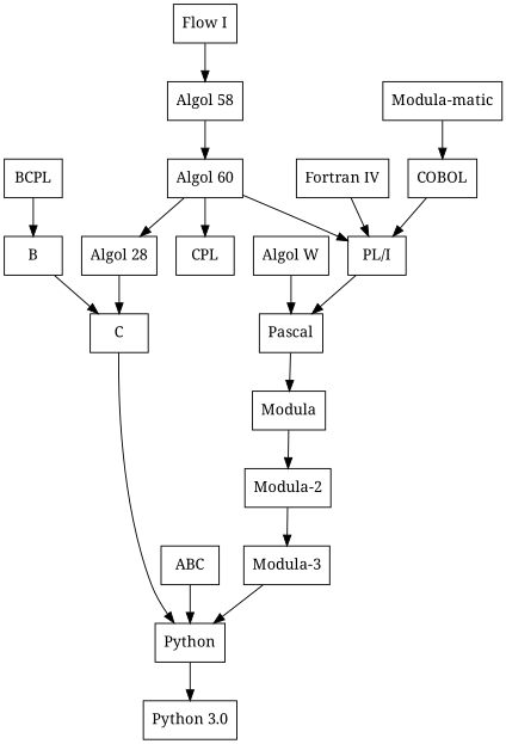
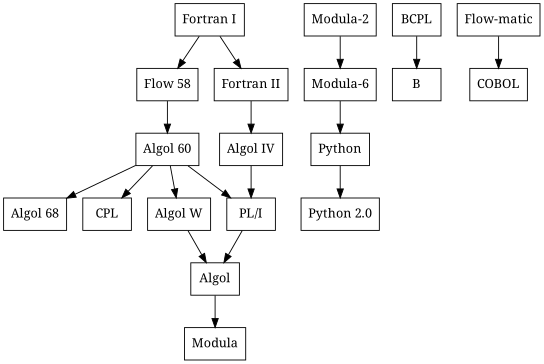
  digraph {
    fontname="Noto Serif"
    node [fontname="Noto Serif" shape=box]
    edge [fontname="Noto Serif"]
-   "Fortran I" [label="Flow I"]
-   "Algol 58"
+   "Fortran I"
+   "Algol 58" [label="Flow 58"]
+   "Fortran II"
    "Algol 60"
-   "Fortran IV"
-   "Algol 68" [label="Algol 28"]
+   "Fortran IV" [label="Algol IV"]
+   "Algol 68"
    CPL
    "PL/I"
    "Algol W"
-   C
-   Pascal
+   Pascal [label=Algol]
    Python
-   "Python 2.0" [label="Python 3.0"]
+   "Python 2.0"
    BCPL
    B
-   ABC
-   "Flow-matic" [label="Modula-matic"]
+   "Flow-matic"
    COBOL
    Modula
    "Modula-2"
-   "Modula-3"
+   "Modula-3" [label="Modula-6"]
    "Fortran I" -> "Algol 58"
+   "Fortran I" -> "Fortran II"
    "Algol 58" -> "Algol 60"
+   "Fortran II" -> "Fortran IV"
    "Algol 60" -> "Algol 68"
    "Algol 60" -> CPL
    "Algol 60" -> "PL/I"
+   "Algol 60" -> "Algol W"
    "Fortran IV" -> "PL/I"
-   "Algol 68" -> C
    "PL/I" -> Pascal
    "Algol W" -> Pascal
-   C -> Python
    Pascal -> Modula
    Python -> "Python 2.0"
    BCPL -> B
-   B -> C
-   ABC -> Python
    "Flow-matic" -> COBOL
-   COBOL -> "PL/I"
-   Modula -> "Modula-2"
    "Modula-2" -> "Modula-3"
    "Modula-3" -> Python
  }
